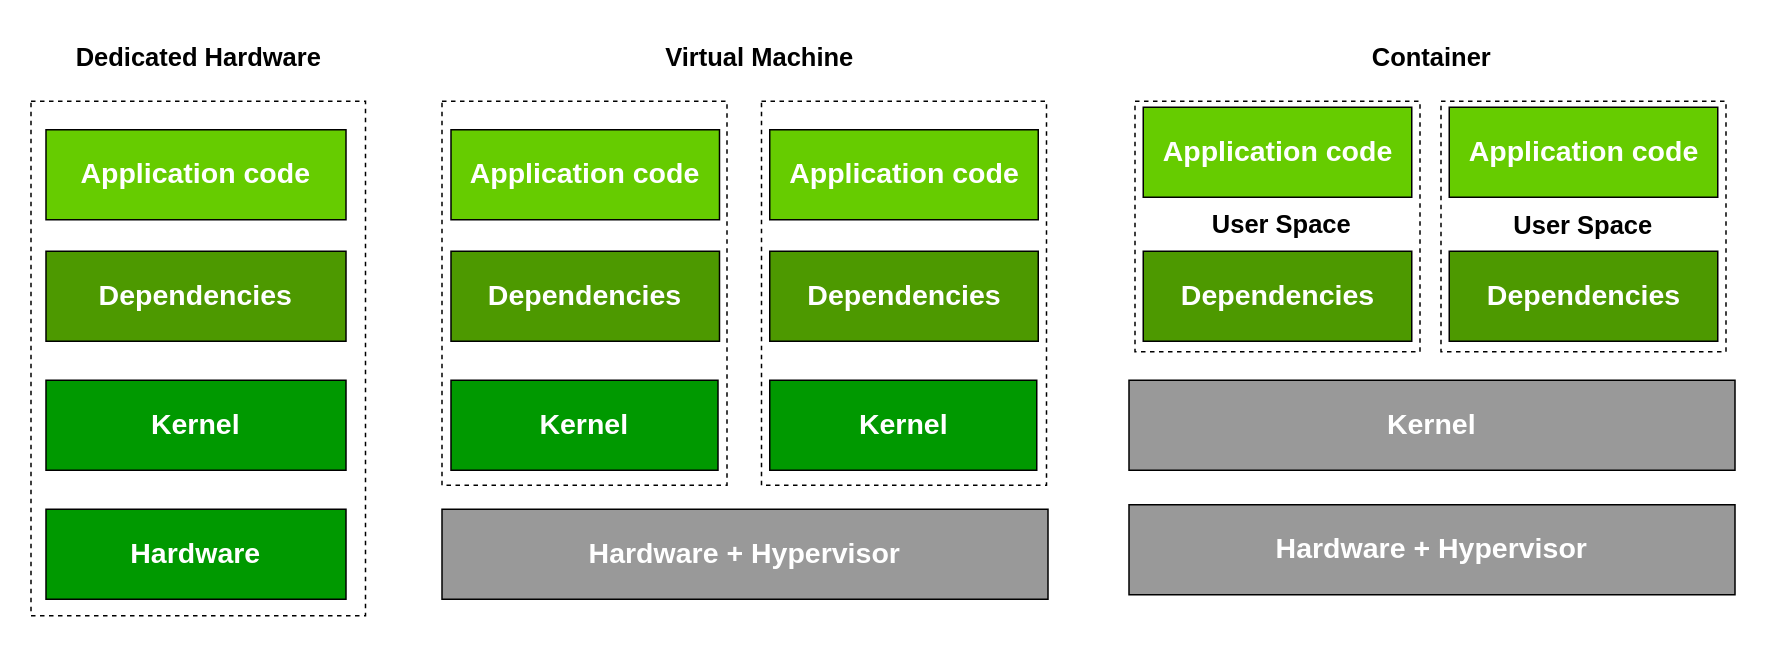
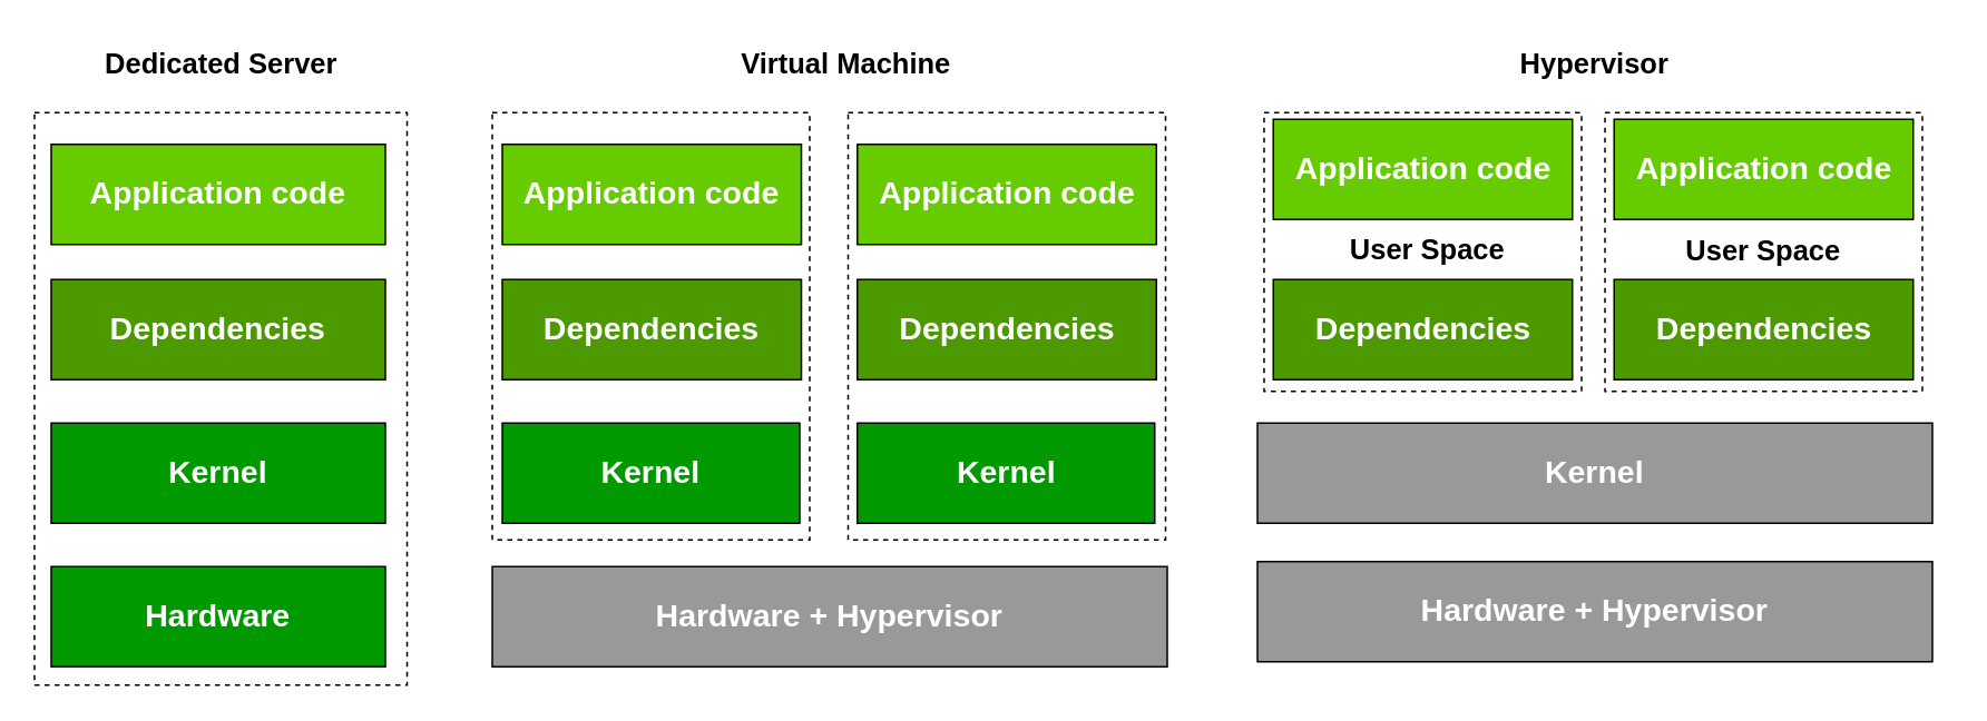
  <mxCell id="0" />
  <mxCell id="1" parent="0" />
  <mxCell id="2" value="" style="rounded=0;whiteSpace=wrap;html=1;dashed=1;" vertex="1" parent="1"><mxGeometry x="20" y="67" width="223" height="343" as="geometry" /></mxCell>
  <mxCell id="3" value="&lt;font color=&quot;#ffffff&quot; size=&quot;1&quot;&gt;&lt;b style=&quot;font-size: 19px&quot;&gt;Hardware&lt;/b&gt;&lt;/font&gt;" style="rounded=0;whiteSpace=wrap;html=1;fillColor=#009900;" vertex="1" parent="1"><mxGeometry x="30" y="339" width="200" height="60" as="geometry" /></mxCell>
- <mxCell id="4" value="&lt;b&gt;&lt;font style=&quot;font-size: 17px&quot;&gt;Dedicated Hardware&lt;/font&gt;&lt;/b&gt;" style="text;html=1;strokeColor=none;fillColor=none;align=center;verticalAlign=middle;whiteSpace=wrap;rounded=0;dashed=1;" vertex="1" parent="1"><mxGeometry x="20" y="20" width="224" height="38" as="geometry" /></mxCell>
+ <mxCell id="4" value="&lt;b&gt;&lt;font style=&quot;font-size: 17px&quot;&gt;Dedicated Server&lt;/font&gt;&lt;/b&gt;" style="text;html=1;strokeColor=none;fillColor=none;align=center;verticalAlign=middle;whiteSpace=wrap;rounded=0;dashed=1;" vertex="1" parent="1"><mxGeometry x="20" y="20" width="224" height="38" as="geometry" /></mxCell>
  <mxCell id="5" value="&lt;font color=&quot;#ffffff&quot;&gt;&lt;span style=&quot;font-size: 19px&quot;&gt;&lt;b&gt;Kernel&lt;/b&gt;&lt;/span&gt;&lt;/font&gt;" style="rounded=0;whiteSpace=wrap;html=1;fillColor=#009900;" vertex="1" parent="1"><mxGeometry x="30" y="253" width="200" height="60" as="geometry" /></mxCell>
  <mxCell id="6" value="&lt;font color=&quot;#ffffff&quot; size=&quot;1&quot;&gt;&lt;b style=&quot;font-size: 19px&quot;&gt;Dependencies&lt;/b&gt;&lt;/font&gt;" style="rounded=0;whiteSpace=wrap;html=1;fillColor=#4D9900;" vertex="1" parent="1"><mxGeometry x="30" y="167" width="200" height="60" as="geometry" /></mxCell>
  <mxCell id="7" value="&lt;font color=&quot;#ffffff&quot; size=&quot;1&quot;&gt;&lt;b style=&quot;font-size: 19px&quot;&gt;Application code&lt;/b&gt;&lt;/font&gt;" style="rounded=0;whiteSpace=wrap;html=1;fillColor=#66CC00;" vertex="1" parent="1"><mxGeometry x="30" y="86" width="200" height="60" as="geometry" /></mxCell>
  <mxCell id="8" value="" style="rounded=0;whiteSpace=wrap;html=1;dashed=1;" vertex="1" parent="1"><mxGeometry x="294" y="67" width="190" height="256" as="geometry" /></mxCell>
  <mxCell id="9" value="&lt;b&gt;&lt;font style=&quot;font-size: 17px&quot;&gt;Virtual Machine&lt;/font&gt;&lt;/b&gt;" style="text;html=1;strokeColor=none;fillColor=none;align=center;verticalAlign=middle;whiteSpace=wrap;rounded=0;dashed=1;" vertex="1" parent="1"><mxGeometry x="394" y="20" width="224" height="38" as="geometry" /></mxCell>
  <mxCell id="10" value="&lt;font color=&quot;#ffffff&quot; size=&quot;1&quot;&gt;&lt;b style=&quot;font-size: 19px&quot;&gt;Hardware + Hypervisor&lt;/b&gt;&lt;/font&gt;" style="rounded=0;whiteSpace=wrap;html=1;fillColor=#999999;" vertex="1" parent="1"><mxGeometry x="294" y="339" width="404" height="60" as="geometry" /></mxCell>
  <mxCell id="11" value="" style="rounded=0;whiteSpace=wrap;html=1;dashed=1;" vertex="1" parent="1"><mxGeometry x="507" y="67" width="190" height="256" as="geometry" /></mxCell>
  <mxCell id="12" value="&lt;font color=&quot;#ffffff&quot;&gt;&lt;span style=&quot;font-size: 19px&quot;&gt;&lt;b&gt;Kernel&lt;/b&gt;&lt;/span&gt;&lt;/font&gt;" style="rounded=0;whiteSpace=wrap;html=1;fillColor=#009900;" vertex="1" parent="1"><mxGeometry x="300" y="253" width="178" height="60" as="geometry" /></mxCell>
  <mxCell id="13" value="&lt;font color=&quot;#ffffff&quot; size=&quot;1&quot;&gt;&lt;b style=&quot;font-size: 19px&quot;&gt;Dependencies&lt;/b&gt;&lt;/font&gt;" style="rounded=0;whiteSpace=wrap;html=1;fillColor=#4D9900;" vertex="1" parent="1"><mxGeometry x="300" y="167" width="179" height="60" as="geometry" /></mxCell>
  <mxCell id="14" value="&lt;font color=&quot;#ffffff&quot; size=&quot;1&quot;&gt;&lt;b style=&quot;font-size: 19px&quot;&gt;Application code&lt;/b&gt;&lt;/font&gt;" style="rounded=0;whiteSpace=wrap;html=1;fillColor=#66CC00;" vertex="1" parent="1"><mxGeometry x="300" y="86" width="179" height="60" as="geometry" /></mxCell>
  <mxCell id="15" value="&lt;font color=&quot;#ffffff&quot;&gt;&lt;span style=&quot;font-size: 19px&quot;&gt;&lt;b&gt;Kernel&lt;/b&gt;&lt;/span&gt;&lt;/font&gt;" style="rounded=0;whiteSpace=wrap;html=1;fillColor=#009900;" vertex="1" parent="1"><mxGeometry x="512.5" y="253" width="178" height="60" as="geometry" /></mxCell>
  <mxCell id="16" value="&lt;font color=&quot;#ffffff&quot; size=&quot;1&quot;&gt;&lt;b style=&quot;font-size: 19px&quot;&gt;Dependencies&lt;/b&gt;&lt;/font&gt;" style="rounded=0;whiteSpace=wrap;html=1;fillColor=#4D9900;" vertex="1" parent="1"><mxGeometry x="512.5" y="167" width="179" height="60" as="geometry" /></mxCell>
  <mxCell id="17" value="&lt;font color=&quot;#ffffff&quot; size=&quot;1&quot;&gt;&lt;b style=&quot;font-size: 19px&quot;&gt;Application code&lt;/b&gt;&lt;/font&gt;" style="rounded=0;whiteSpace=wrap;html=1;fillColor=#66CC00;" vertex="1" parent="1"><mxGeometry x="512.5" y="86" width="179" height="60" as="geometry" /></mxCell>
  <mxCell id="18" value="&lt;font color=&quot;#ffffff&quot; size=&quot;1&quot;&gt;&lt;b style=&quot;font-size: 19px&quot;&gt;Hardware + Hypervisor&lt;/b&gt;&lt;/font&gt;" style="rounded=0;whiteSpace=wrap;html=1;fillColor=#999999;" vertex="1" parent="1"><mxGeometry x="752" y="336" width="404" height="60" as="geometry" /></mxCell>
  <mxCell id="19" value="&lt;font color=&quot;#ffffff&quot; size=&quot;1&quot;&gt;&lt;b style=&quot;font-size: 19px&quot;&gt;Kernel&lt;/b&gt;&lt;/font&gt;" style="rounded=0;whiteSpace=wrap;html=1;fillColor=#999999;" vertex="1" parent="1"><mxGeometry x="752" y="253" width="404" height="60" as="geometry" /></mxCell>
- <mxCell id="20" value="&lt;b&gt;&lt;font style=&quot;font-size: 17px&quot;&gt;Container&lt;/font&gt;&lt;/b&gt;" style="text;html=1;strokeColor=none;fillColor=none;align=center;verticalAlign=middle;whiteSpace=wrap;rounded=0;dashed=1;" vertex="1" parent="1"><mxGeometry x="842" y="20" width="224" height="38" as="geometry" /></mxCell>
+ <mxCell id="20" value="&lt;b&gt;&lt;font style=&quot;font-size: 17px&quot;&gt;Hypervisor&lt;/font&gt;&lt;/b&gt;" style="text;html=1;strokeColor=none;fillColor=none;align=center;verticalAlign=middle;whiteSpace=wrap;rounded=0;dashed=1;" vertex="1" parent="1"><mxGeometry x="842" y="20" width="224" height="38" as="geometry" /></mxCell>
  <mxCell id="21" value="" style="rounded=0;whiteSpace=wrap;html=1;dashed=1;" vertex="1" parent="1"><mxGeometry x="756" y="67" width="190" height="167" as="geometry" /></mxCell>
  <mxCell id="22" value="" style="rounded=0;whiteSpace=wrap;html=1;dashed=1;" vertex="1" parent="1"><mxGeometry x="960" y="67" width="190" height="167" as="geometry" /></mxCell>
  <mxCell id="23" value="&lt;font color=&quot;#ffffff&quot; size=&quot;1&quot;&gt;&lt;b style=&quot;font-size: 19px&quot;&gt;Dependencies&lt;/b&gt;&lt;/font&gt;" style="rounded=0;whiteSpace=wrap;html=1;fillColor=#4D9900;" vertex="1" parent="1"><mxGeometry x="761.5" y="167" width="179" height="60" as="geometry" /></mxCell>
  <mxCell id="24" value="&lt;font color=&quot;#ffffff&quot; size=&quot;1&quot;&gt;&lt;b style=&quot;font-size: 19px&quot;&gt;Dependencies&lt;/b&gt;&lt;/font&gt;" style="rounded=0;whiteSpace=wrap;html=1;fillColor=#4D9900;" vertex="1" parent="1"><mxGeometry x="965.5" y="167" width="179" height="60" as="geometry" /></mxCell>
  <mxCell id="25" value="&lt;font color=&quot;#ffffff&quot; size=&quot;1&quot;&gt;&lt;b style=&quot;font-size: 19px&quot;&gt;Application code&lt;/b&gt;&lt;/font&gt;" style="rounded=0;whiteSpace=wrap;html=1;fillColor=#66CC00;" vertex="1" parent="1"><mxGeometry x="761.5" y="71" width="179" height="60" as="geometry" /></mxCell>
  <mxCell id="26" value="&lt;font color=&quot;#ffffff&quot; size=&quot;1&quot;&gt;&lt;b style=&quot;font-size: 19px&quot;&gt;Application code&lt;/b&gt;&lt;/font&gt;" style="rounded=0;whiteSpace=wrap;html=1;fillColor=#66CC00;" vertex="1" parent="1"><mxGeometry x="965.5" y="71" width="179" height="60" as="geometry" /></mxCell>
  <mxCell id="27" value="&lt;b&gt;&lt;font style=&quot;font-size: 17px&quot;&gt;User Space&lt;/font&gt;&lt;/b&gt;" style="text;html=1;strokeColor=none;fillColor=none;align=center;verticalAlign=middle;whiteSpace=wrap;rounded=0;dashed=1;" vertex="1" parent="1"><mxGeometry x="741.5" y="131" width="224" height="38" as="geometry" /></mxCell>
  <mxCell id="28" value="&lt;b&gt;&lt;font style=&quot;font-size: 17px&quot;&gt;User Space&lt;/font&gt;&lt;/b&gt;" style="text;html=1;strokeColor=none;fillColor=none;align=center;verticalAlign=middle;whiteSpace=wrap;rounded=0;dashed=1;" vertex="1" parent="1"><mxGeometry x="943" y="131.5" width="224" height="38" as="geometry" /></mxCell>
